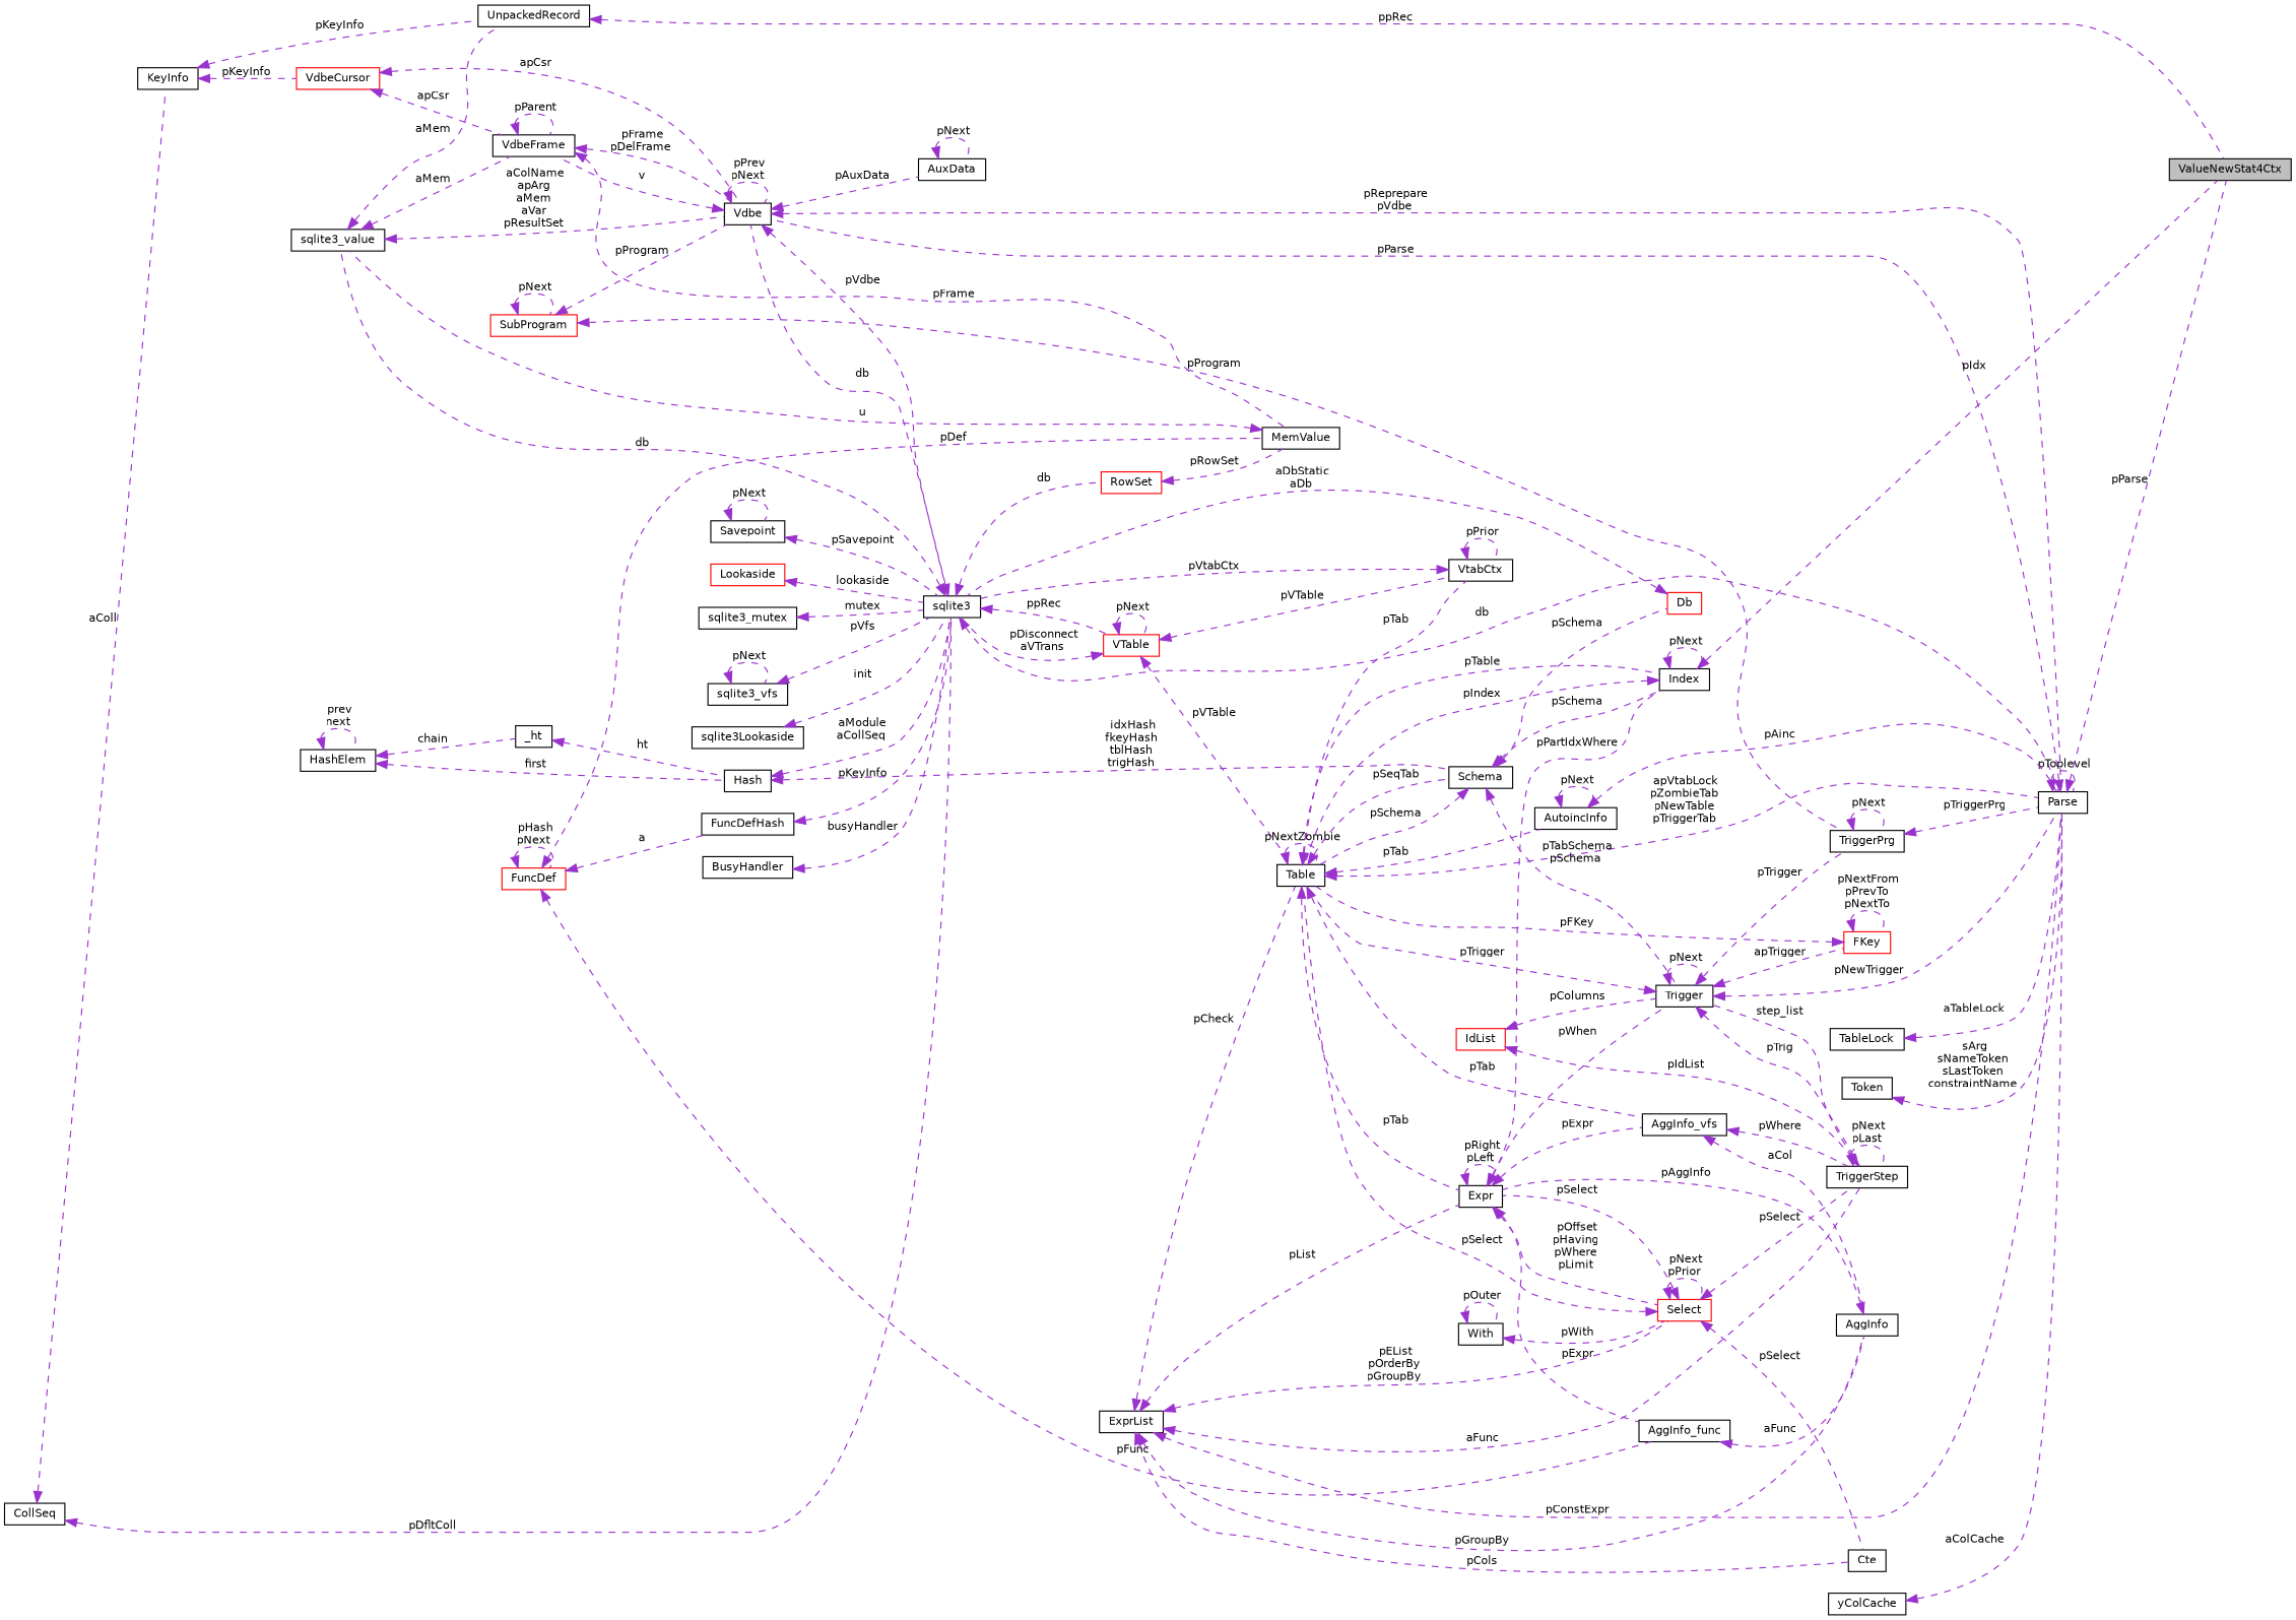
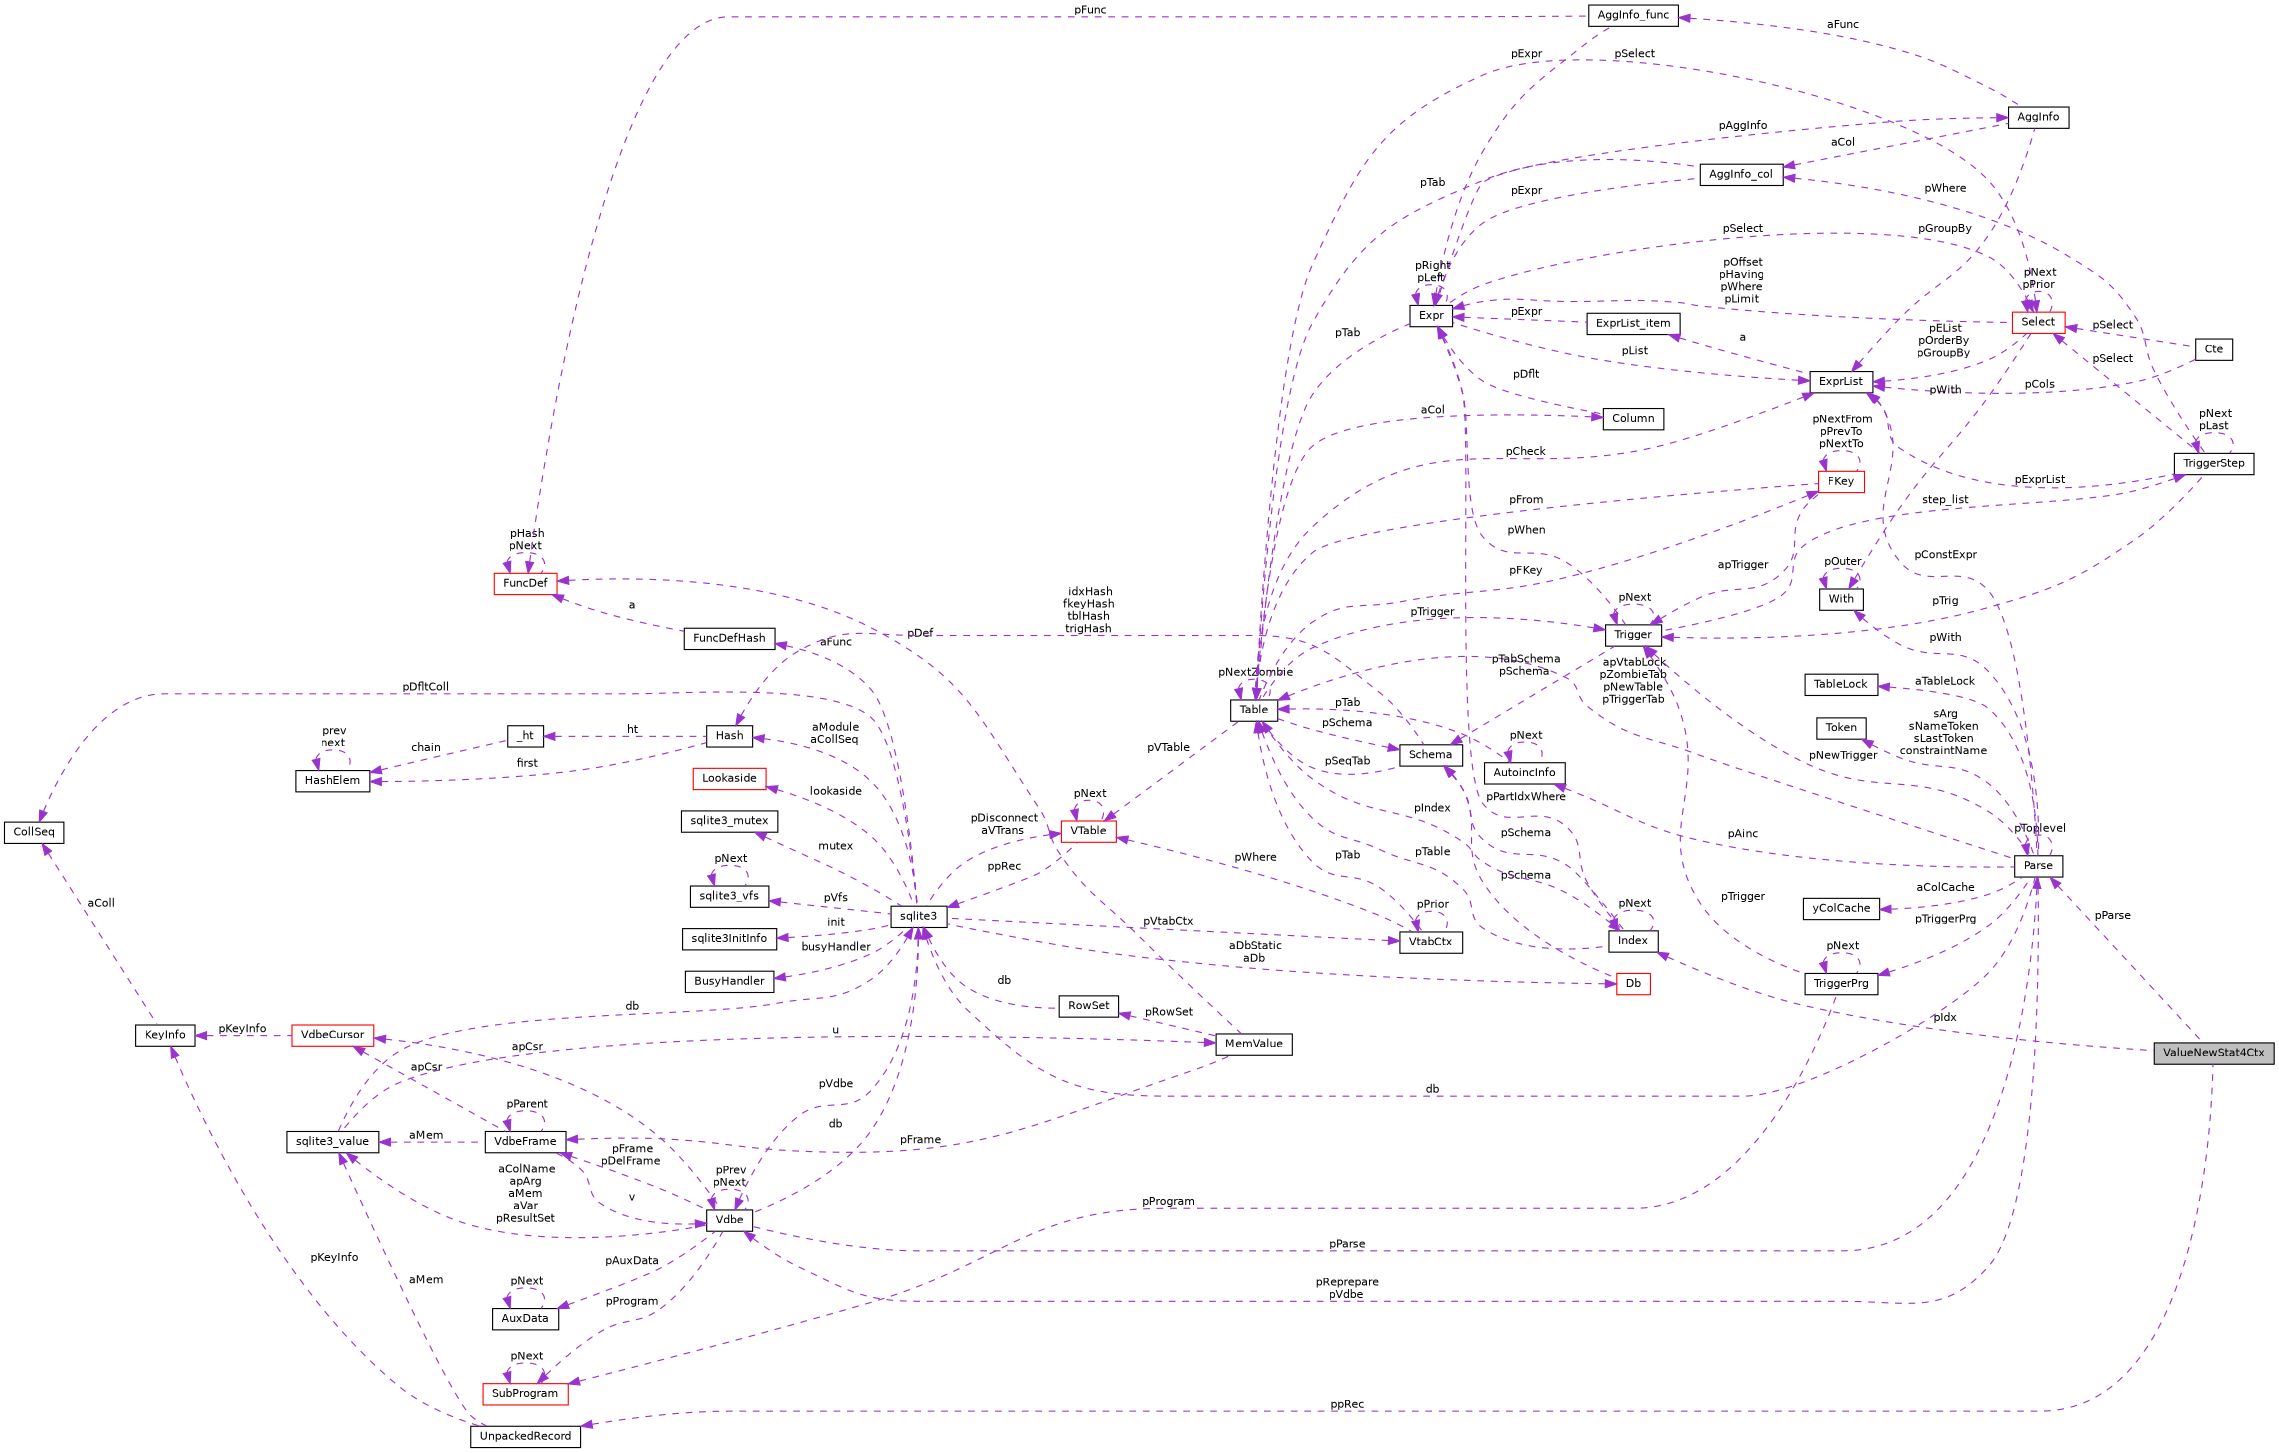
  digraph {
    rankdir=LR
    node [color=black fillcolor=white fontname=Helvetica fontsize=10 shape=record style=filled]
    edge [color=darkorchid3 dir=back fontname=Helvetica fontsize=10 labelfontname=Helvetica labelfontsize=10 style=dashed]
    n1 [fillcolor=grey75 fontcolor=black height=0.2 label=ValueNewStat4Ctx width=0.4]
    n2 [height=0.2 label=UnpackedRecord width=0.4]
    n3 [height=0.2 label=sqlite3_value width=0.4]
    n4 [height=0.2 label=VdbeFrame width=0.4]
    n5 [height=0.2 label=Vdbe width=0.4]
    n6 [height=0.2 label=MemValue width=0.4]
    n7 [height=0.2 label=sqlite3 width=0.4]
    n8 [height=0.2 label=Parse width=0.4]
    n9 [color=red height=0.2 label=VTable width=0.4]
-   n10 [color=red height=0.2 label=RowSet width=0.4]
+   n10 [height=0.2 label=RowSet width=0.4]
    n11 [height=0.2 label=VtabCtx width=0.4]
    n12 [height=0.2 label=Table width=0.4]
    n13 [height=0.2 label=KeyInfo width=0.4]
    n14 [color=red height=0.2 label=VdbeCursor width=0.4]
-   n15 [height=0.2 label=Savepoint width=0.4]
    n16 [height=0.2 label=FuncDefHash width=0.4]
    n17 [color=red height=0.2 label=FuncDef width=0.4]
    n18 [height=0.2 label=AggInfo_func width=0.4]
    n19 [height=0.2 label=AggInfo width=0.4]
    n20 [color=red height=0.2 label=Lookaside width=0.4]
    n21 [height=0.2 label=sqlite3_mutex width=0.4]
    n22 [height=0.2 label=sqlite3_vfs width=0.4]
-   n23 [height=0.2 label=sqlite3Lookaside width=0.4]
+   n23 [height=0.2 label=sqlite3InitInfo width=0.4]
    n24 [height=0.2 label=BusyHandler width=0.4]
    n25 [height=0.2 label=Schema width=0.4]
    n26 [height=0.2 label=Expr width=0.4]
-   n27 [height=0.2 label=AggInfo_vfs width=0.4]
+   n27 [height=0.2 label=AggInfo_col width=0.4]
    n28 [color=red height=0.2 label=FKey width=0.4]
    n29 [height=0.2 label=Index width=0.4]
    n30 [height=0.2 label=AutoincInfo width=0.4]
    n31 [height=0.2 label=Trigger width=0.4]
    n32 [color=red height=0.2 label=Db width=0.4]
+   n33 [height=0.2 label=Column width=0.4]
+   n34 [height=0.2 label=ExprList_item width=0.4]
    n35 [color=red height=0.2 label=Select width=0.4]
    n36 [height=0.2 label=TriggerStep width=0.4]
    n37 [height=0.2 label=TriggerPrg width=0.4]
    n38 [height=0.2 label=Hash width=0.4]
    n39 [height=0.2 label=_ht width=0.4]
    n40 [height=0.2 label=HashElem width=0.4]
    n41 [height=0.2 label=ExprList width=0.4]
    n42 [height=0.2 label=Cte width=0.4]
    n43 [height=0.2 label=With width=0.4]
-   n44 [color=red height=0.2 label=IdList width=0.4]
    n45 [height=0.2 label=CollSeq width=0.4]
    n46 [height=0.2 label=AuxData width=0.4]
    n47 [color=red height=0.2 label=SubProgram width=0.4]
    n48 [height=0.2 label=TableLock width=0.4]
    n49 [height=0.2 label=Token width=0.4]
    n50 [height=0.2 label=yColCache width=0.4]
    n2 -> n1 [label=" ppRec"]
    n3 -> n2 [label=" aMem"]
    n3 -> n4 [label=" aMem"]
    n3 -> n5 [label=" aColName\napArg\naMem\naVar\npResultSet"]
    n4 -> n4 [label=" pParent"]
    n4 -> n5 [label=" pFrame\npDelFrame"]
    n4 -> n6 [label=" pFrame"]
    n5 -> n4 [label=" v"]
    n5 -> n5 [label=" pPrev\npNext"]
    n5 -> n7 [label=" pVdbe"]
    n5 -> n8 [label=" pReprepare\npVdbe"]
    n6 -> n3 [label=" u"]
    n7 -> n3 [label=" db"]
    n7 -> n5 [label=" db"]
    n7 -> n8 [label=" db"]
    n7 -> n9 [label=" ppRec"]
    n7 -> n10 [label=" db"]
    n8 -> n1 [label=" pParse"]
    n8 -> n5 [label=" pParse"]
    n8 -> n8 [label=" pToplevel"]
    n9 -> n7 [label=" pDisconnect\naVTrans"]
    n9 -> n9 [label=" pNext"]
-   n9 -> n11 [label=" pVTable"]
+   n9 -> n11 [label=" pWhere"]
    n9 -> n12 [label=" pVTable"]
    n10 -> n6 [label=" pRowSet"]
    n11 -> n7 [label=" pVtabCtx"]
    n11 -> n11 [label=" pPrior"]
    n12 -> n8 [label=" apVtabLock\npZombieTab\npNewTable\npTriggerTab"]
    n12 -> n11 [label=" pTab"]
    n12 -> n12 [label=" pNextZombie"]
    n12 -> n25 [label=" pSeqTab"]
    n12 -> n26 [label=" pTab"]
    n12 -> n27 [label=" pTab"]
+   n12 -> n28 [label=" pFrom"]
    n12 -> n29 [label=" pTable"]
    n12 -> n30 [label=" pTab"]
    n13 -> n2 [label=" pKeyInfo"]
    n13 -> n14 [label=" pKeyInfo"]
    n14 -> n4 [label=" apCsr"]
    n14 -> n5 [label=" apCsr"]
-   n15 -> n7 [label=" pSavepoint"]
-   n15 -> n15 [label=" pNext"]
-   n16 -> n7 [label=" pKeyInfo"]
+   n16 -> n7 [label=" aFunc"]
    n17 -> n6 [label=" pDef"]
    n17 -> n16 [label=" a"]
    n17 -> n17 [label=" pHash\npNext"]
    n17 -> n18 [label=" pFunc"]
    n18 -> n19 [label=" aFunc"]
    n19 -> n26 [label=" pAggInfo"]
    n20 -> n7 [label=" lookaside"]
    n21 -> n7 [label=" mutex"]
    n22 -> n7 [label=" pVfs"]
    n22 -> n22 [label=" pNext"]
    n23 -> n7 [label=" init"]
    n24 -> n7 [label=" busyHandler"]
    n25 -> n12 [label=" pSchema"]
    n25 -> n29 [label=" pSchema"]
    n25 -> n31 [label=" pTabSchema\npSchema"]
    n25 -> n32 [label=" pSchema"]
    n26 -> n18 [label=" pExpr"]
    n26 -> n26 [label=" pRight\npLeft"]
    n26 -> n27 [label=" pExpr"]
    n26 -> n29 [label=" pPartIdxWhere"]
    n26 -> n31 [label=" pWhen"]
+   n26 -> n33 [label=" pDflt"]
+   n26 -> n34 [label=" pExpr"]
    n26 -> n35 [label=" pOffset\npHaving\npWhere\npLimit"]
    n27 -> n19 [label=" aCol"]
    n27 -> n36 [label=" pWhere"]
    n28 -> n12 [label=" pFKey"]
    n28 -> n28 [label=" pNextFrom\npPrevTo\npNextTo"]
    n29 -> n1 [label=" pIdx"]
    n29 -> n12 [label=" pIndex"]
    n29 -> n29 [label=" pNext"]
    n30 -> n8 [label=" pAinc"]
    n30 -> n30 [label=" pNext"]
    n31 -> n8 [label=" pNewTrigger"]
    n31 -> n12 [label=" pTrigger"]
    n31 -> n28 [label=" apTrigger"]
    n31 -> n31 [label=" pNext"]
    n31 -> n36 [label=" pTrig"]
    n31 -> n37 [label=" pTrigger"]
    n32 -> n7 [label=" aDbStatic\naDb"]
+   n33 -> n12 [label=" aCol"]
+   n34 -> n41 [label=" a"]
    n35 -> n12 [label=" pSelect"]
    n35 -> n26 [label=" pSelect"]
    n35 -> n35 [label=" pNext\npPrior"]
    n35 -> n36 [label=" pSelect"]
    n35 -> n42 [label=" pSelect"]
    n36 -> n31 [label=" step_list"]
    n36 -> n36 [label=" pNext\npLast"]
    n37 -> n8 [label=" pTriggerPrg"]
    n37 -> n37 [label=" pNext"]
    n38 -> n7 [label=" aModule\naCollSeq"]
    n38 -> n25 [label=" idxHash\nfkeyHash\ntblHash\ntrigHash"]
    n39 -> n38 [label=" ht"]
    n40 -> n38 [label=" first"]
    n40 -> n39 [label=" chain"]
    n40 -> n40 [label=" prev\nnext"]
    n41 -> n8 [label=" pConstExpr"]
    n41 -> n12 [label=" pCheck"]
    n41 -> n19 [label=" pGroupBy"]
    n41 -> n26 [label=" pList"]
    n41 -> n35 [label=" pEList\npOrderBy\npGroupBy"]
-   n41 -> n36 [label=" aFunc"]
+   n41 -> n36 [label=" pExprList"]
    n41 -> n42 [label=" pCols"]
+   n43 -> n8 [label=" pWith"]
    n43 -> n35 [label=" pWith"]
    n43 -> n43 [label=" pOuter"]
-   n44 -> n31 [label=" pColumns"]
-   n44 -> n36 [label=" pIdList"]
    n45 -> n7 [label=" pDfltColl"]
    n45 -> n13 [label=" aColl"]
-   n5 -> n46 [label=" pAuxData"]
+   n46 -> n5 [label=" pAuxData"]
    n46 -> n46 [label=" pNext"]
    n47 -> n5 [label=" pProgram"]
    n47 -> n37 [label=" pProgram"]
    n47 -> n47 [label=" pNext"]
    n48 -> n8 [label=" aTableLock"]
    n49 -> n8 [label=" sArg\nsNameToken\nsLastToken\nconstraintName"]
    n50 -> n8 [label=" aColCache"]
  }
